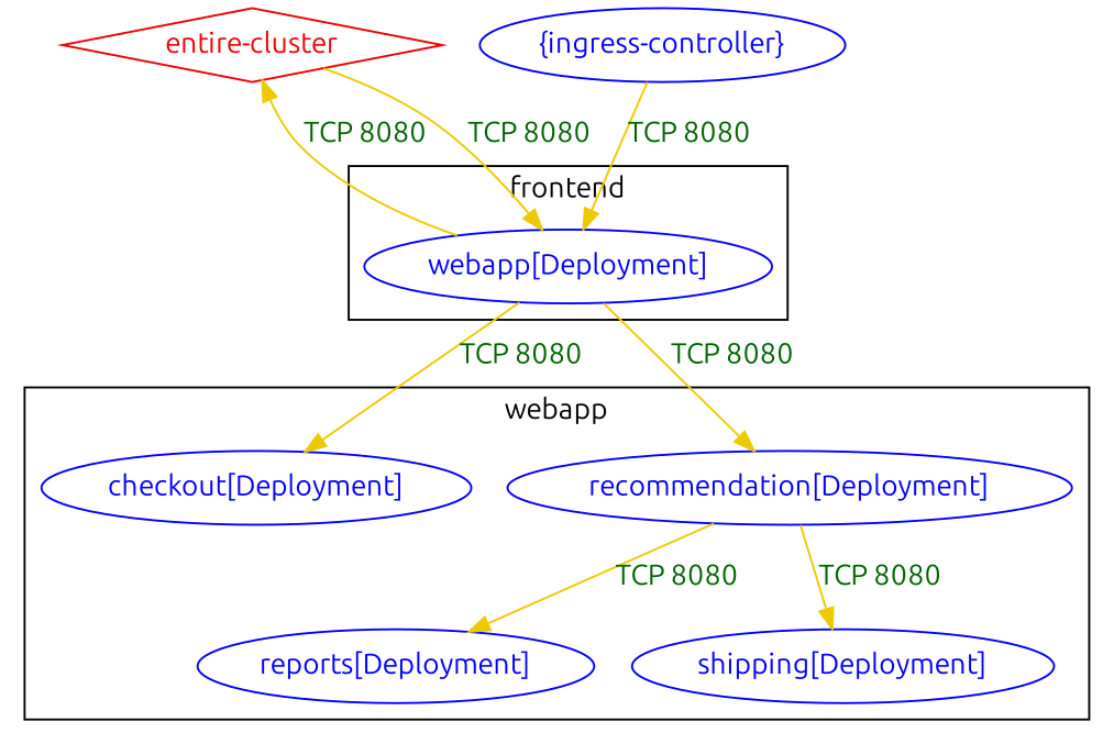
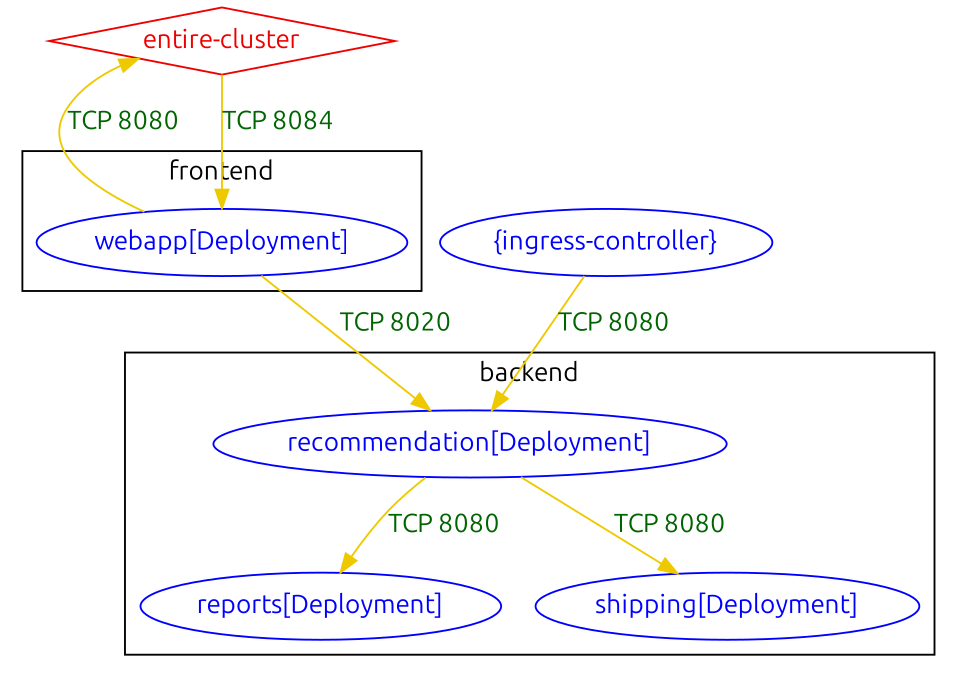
  digraph {
    fontname=Ubuntu
    node [color=blue fontcolor=blue fontname=Ubuntu]
    edge [color=gold2 fontcolor=darkgreen fontname=Ubuntu]
-   n1 [label="checkout[Deployment]"]
    n2 [label="recommendation[Deployment]"]
    n3 [label="reports[Deployment]"]
    n4 [label="shipping[Deployment]"]
    n5 [label="webapp[Deployment]"]
    n6 [color=red2 fontcolor=red2 label="entire-cluster" shape=diamond]
    n7 [label="{ingress-controller}"]
    subgraph cluster_1 {
      color=black
      fontcolor=black
-     label=webapp
-     n1
+     label=backend
      n2
      n3
      n4
    }
    subgraph cluster_2 {
      color=black
      fontcolor=black
      label=frontend
      n5
    }
    n2 -> n3 [label="TCP 8080"]
    n2 -> n4 [label="TCP 8080"]
-   n5 -> n1 [label="TCP 8080"]
-   n5 -> n2 [label="TCP 8080"]
+   n5 -> n2 [label="TCP 8020"]
    n5 -> n6 [label="TCP 8080" weight=0.5]
-   n6 -> n5 [label="TCP 8080" weight=1]
-   n7 -> n5 [label="TCP 8080"]
+   n6 -> n5 [label="TCP 8084" weight=1]
+   n7 -> n2 [label="TCP 8080"]
  }
